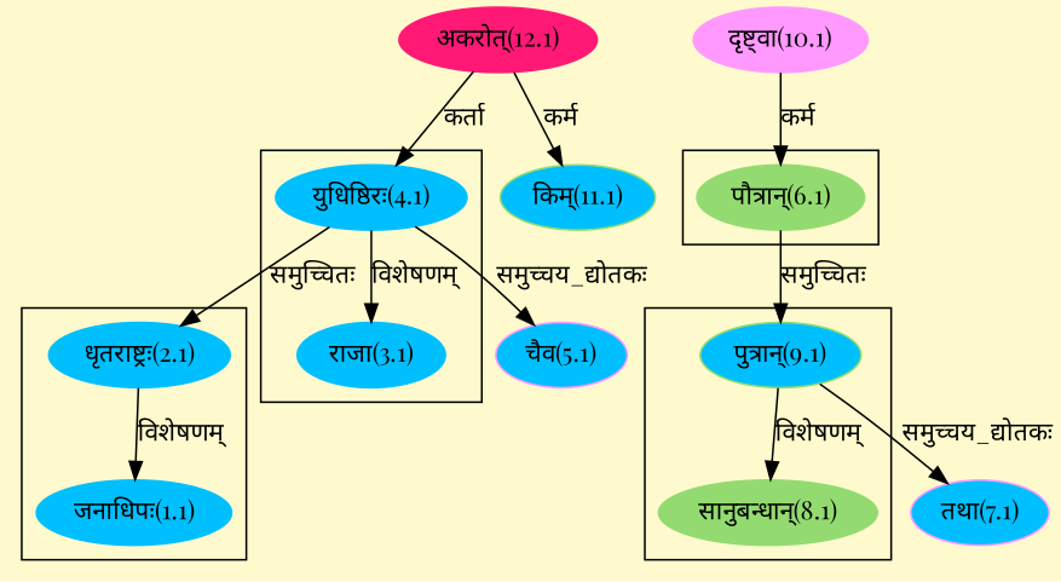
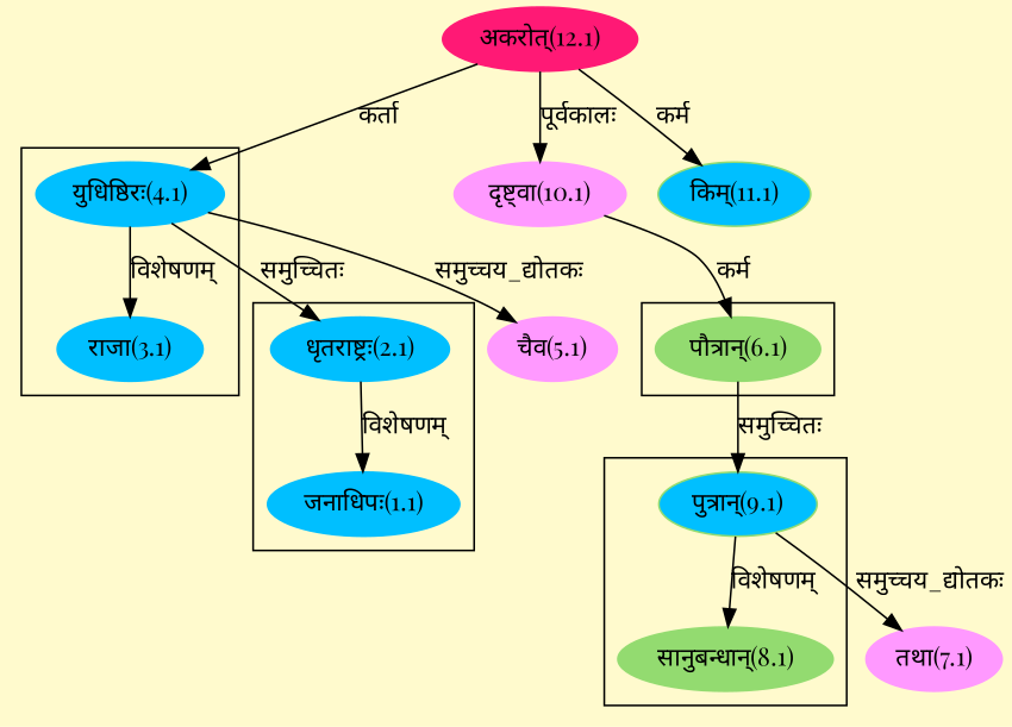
  digraph {
    bgcolor=lemonchiffon1
    compound=true
    fontname="Playfair Display"
    rankdir=BT
    node [color="#00BFFF" fontname="Playfair Display" style=filled]
    edge [dir=back fontname="Playfair Display"]
    n1 [label="जनाधिपः(1.1)"]
    n2 [label="धृतराष्ट्रः(2.1)"]
    n3 [label="युधिष्ठिरः(4.1)"]
    n4 [label="राजा(3.1)"]
    n5 [color="#93DB70" label="सानुबन्धान्(8.1)"]
    n6 [color="#93DB70" fillcolor="#00BFFF" label="पुत्रान्(9.1)"]
    n7 [color="#93DB70" label="पौत्रान्(6.1)"]
    n8 [color="#FF1975" label="अकरोत्(12.1)"]
    n9 [color="#FF99FF" label="दृष्ट्वा(10.1)"]
-   n10 [color="#FF99FF" label="चैव(5.1)" fillcolor="#00BFFF"]
-   n11 [color="#FF99FF" label="तथा(7.1)" fillcolor="#00BFFF"]
+   n10 [color="#FF99FF" label="चैव(5.1)"]
+   n11 [color="#FF99FF" label="तथा(7.1)"]
    n12 [color="#93DB70" fillcolor="#00BFFF" label="किम्(11.1)"]
    subgraph cluster_1 {
      n1
      n2
    }
    subgraph cluster_2 {
      n3
      n4
    }
    subgraph cluster_3 {
      n5
      n6
    }
    subgraph cluster_4 {
      n7
    }
    n1 -> n2 [label="विशेषणम्"]
    n2 -> n3 [label="समुच्चितः"]
    n3 -> n8 [label="कर्ता"]
    n4 -> n3 [label="विशेषणम्"]
    n5 -> n6 [label="विशेषणम्"]
    n6 -> n7 [label="समुच्चितः"]
    n7 -> n9 [label="कर्म"]
+   n9 -> n8 [label="पूर्वकालः"]
    n10 -> n3 [label="समुच्चय_द्योतकः"]
    n11 -> n6 [label="समुच्चय_द्योतकः"]
    n12 -> n8 [label="कर्म"]
  }
